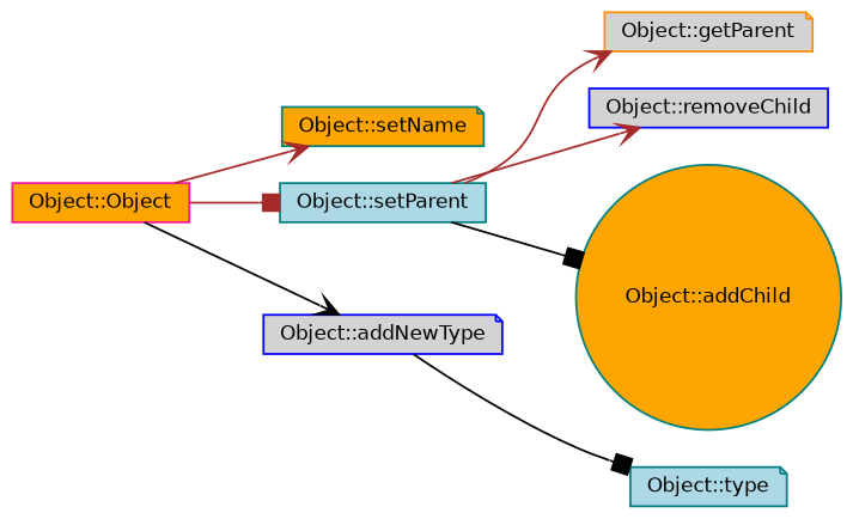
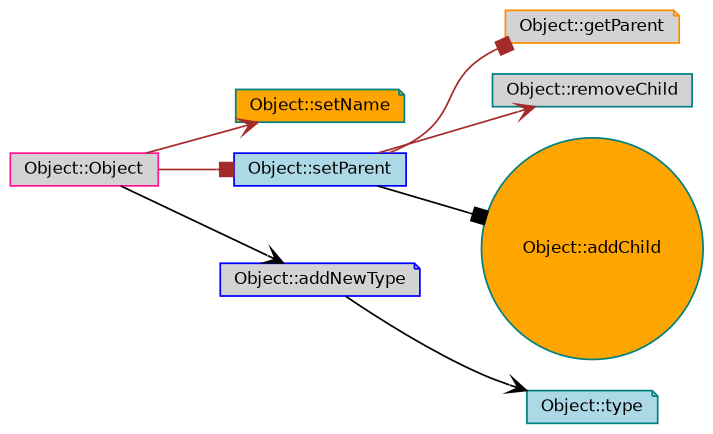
  digraph {
    rankdir=LR
    node [color=teal fillcolor=lightgrey fontname=Helvetica fontsize=10 shape=note style=filled]
    edge [arrowhead=vee color=brown fontname=Helvetica fontsize=10 labelfontname=Helvetica labelfontsize=10 style=solid]
-   n1 [color=deeppink fillcolor=orange fontcolor=black height=0.2 label="Object::Object" shape=box width=0.4]
+   n1 [color=deeppink fontcolor=black height=0.2 label="Object::Object" shape=box width=0.4]
    n2 [fillcolor=orange height=0.2 label="Object::setName" width=0.4]
-   n3 [fillcolor=lightblue height=0.2 label="Object::setParent" shape=box width=0.4]
+   n3 [color=blue fillcolor=lightblue height=0.2 label="Object::setParent" shape=box width=0.4]
    n4 [color=blue height=0.2 label="Object::addNewType" width=0.4]
    n5 [color=darkorange height=0.2 label="Object::getParent" width=0.4]
-   n6 [color=blue height=0.2 label="Object::removeChild" shape=box width=0.4]
+   n6 [height=0.2 label="Object::removeChild" shape=box width=0.4]
    n7 [fillcolor=orange height=0.2 label="Object::addChild" shape=circle width=0.4]
    n8 [fillcolor=lightblue height=0.2 label="Object::type" width=0.4]
    n1 -> n2
    n1 -> n3 [arrowhead=box]
    n1 -> n4 [color=black]
-   n3 -> n5
+   n3 -> n5 [arrowhead=box]
    n3 -> n6
    n3 -> n7 [arrowhead=box color=black]
-   n4 -> n8 [arrowhead=box color=black]
+   n4 -> n8 [color=black]
  }
